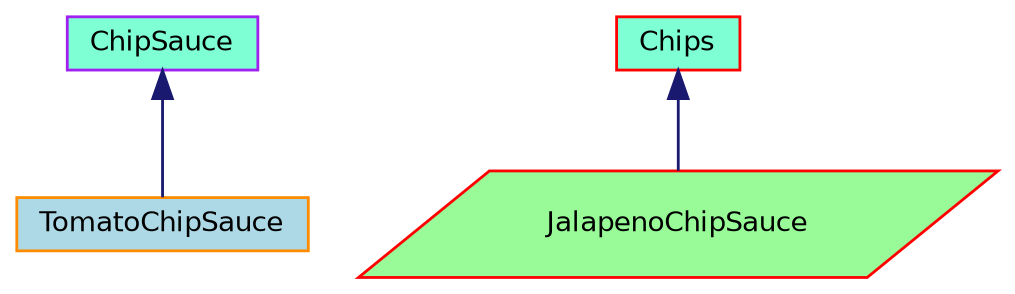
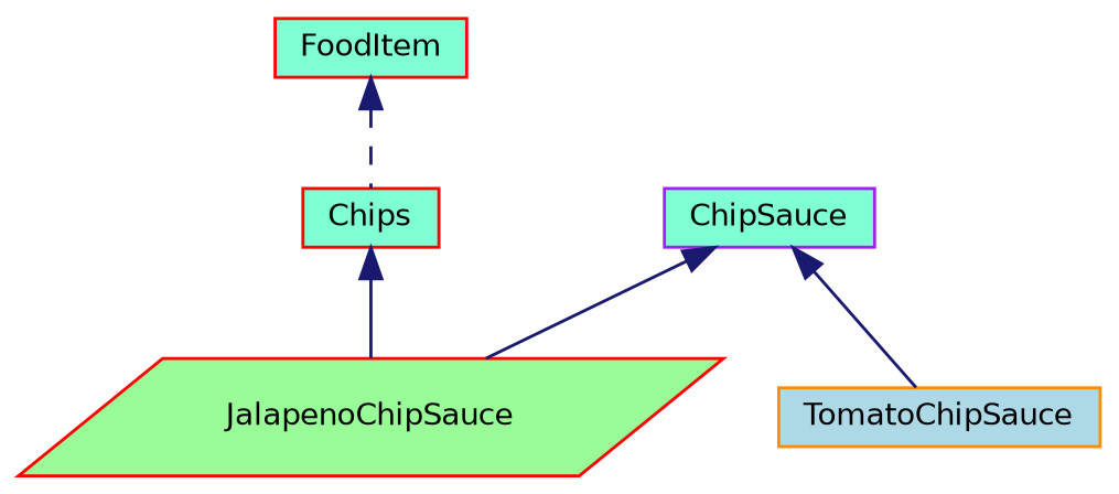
  digraph {
    node [color=red fillcolor=aquamarine fontname=Helvetica fontsize=10 shape=box style=filled]
    edge [color=midnightblue dir=back fontname=Helvetica fontsize=10 labelfontname=Helvetica labelfontsize=10 style=solid]
    n1 [color=purple fontcolor=black height=0.2 label=ChipSauce width=0.4]
    n2 [fillcolor=palegreen height=0.2 label=JalapenoChipSauce shape=parallelogram width=0.4]
    n3 [color=darkorange fillcolor=lightblue height=0.2 label=TomatoChipSauce width=0.4]
    n4 [height=0.2 label=Chips width=0.4]
+   n5 [height=0.2 label=FoodItem width=0.4]
+   n1 -> n2
    n1 -> n3
    n4 -> n2
+   n5 -> n4 [style=dashed]
  }
